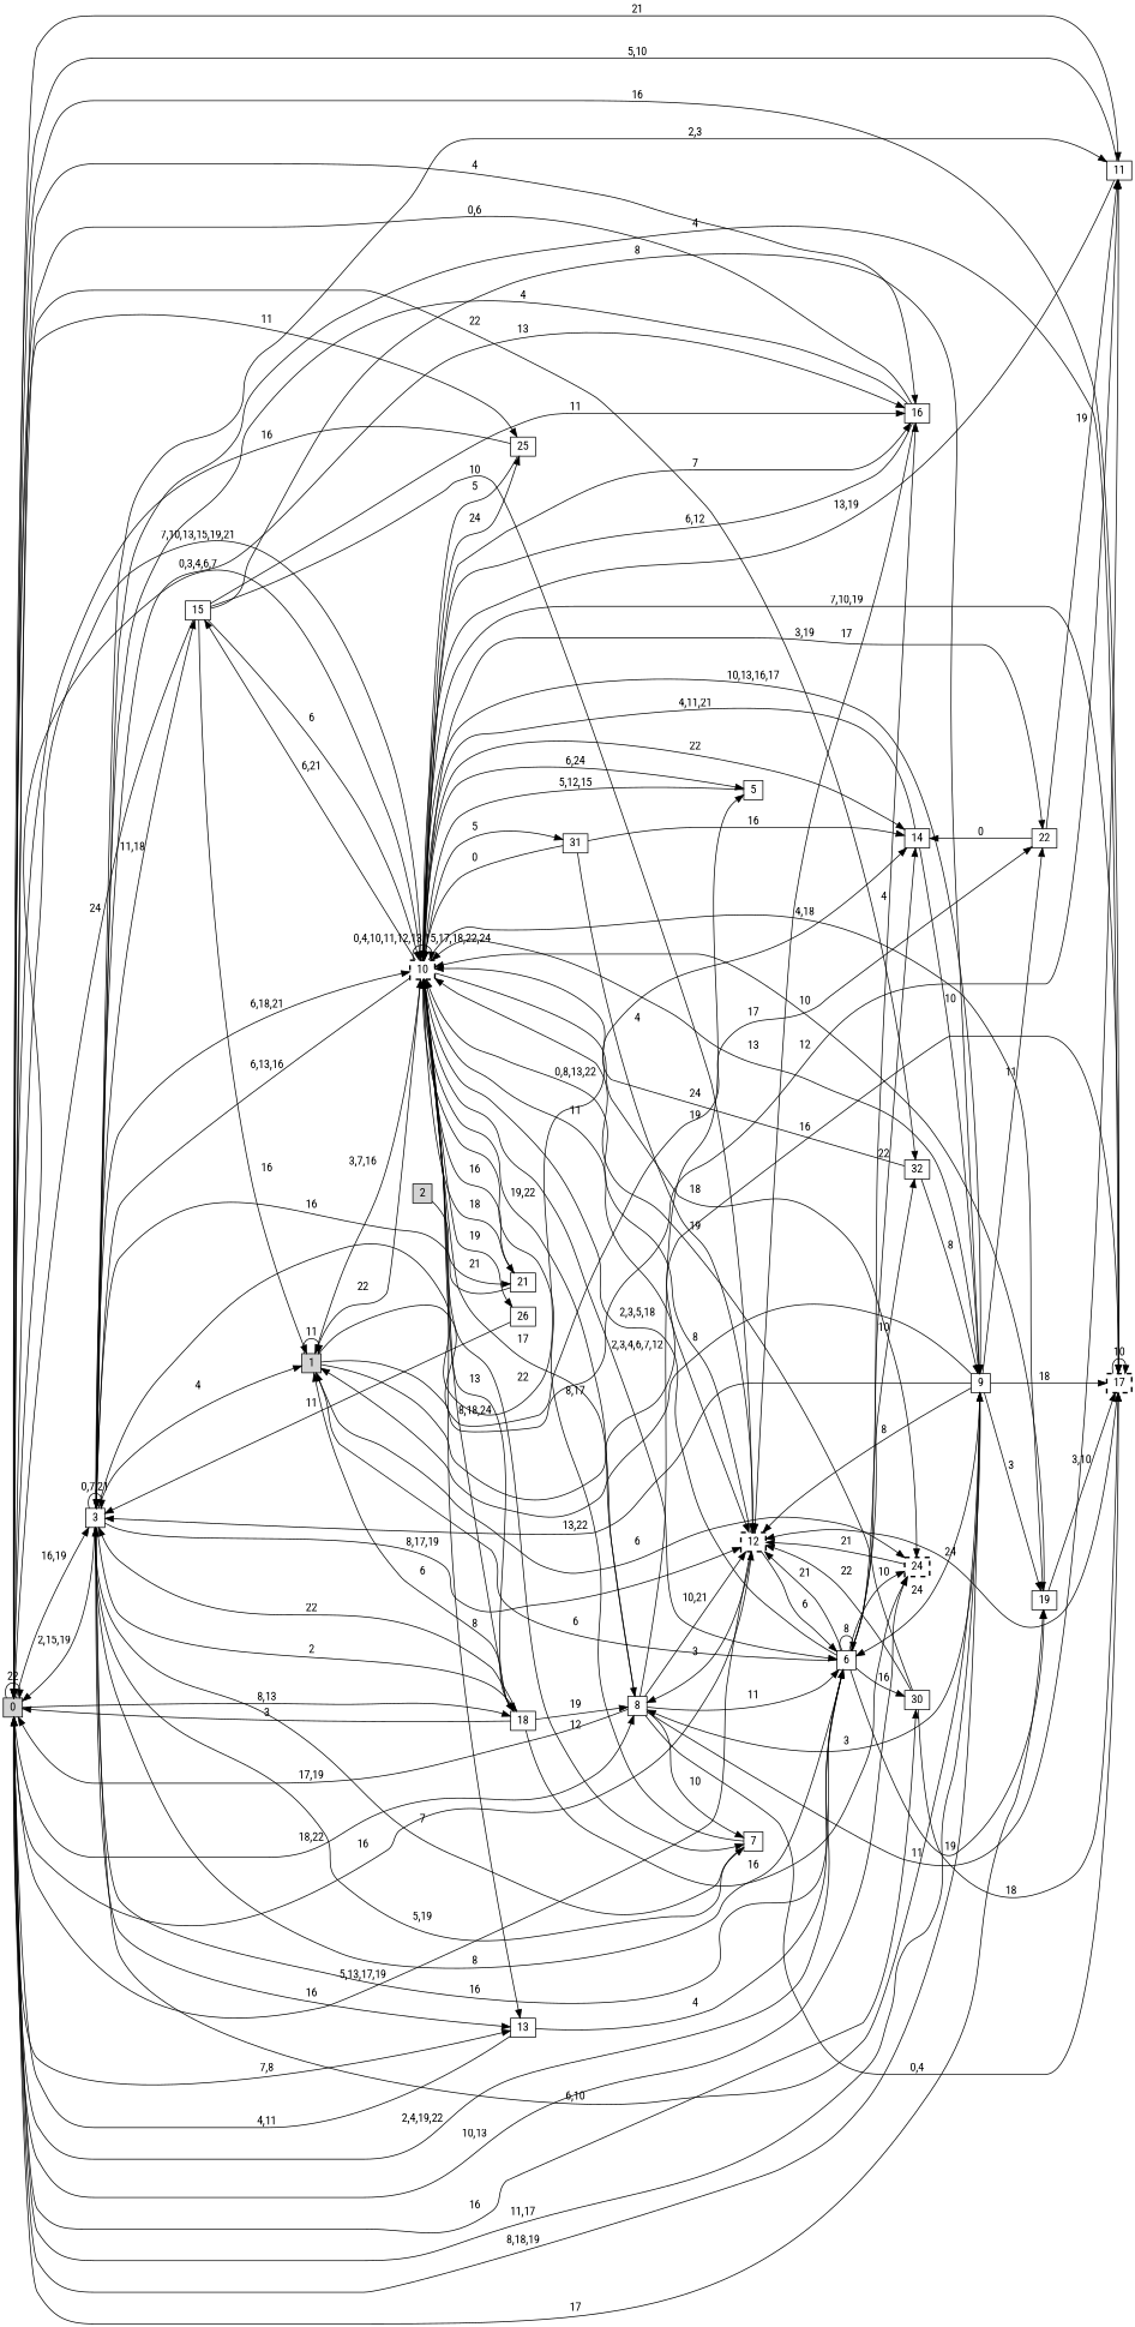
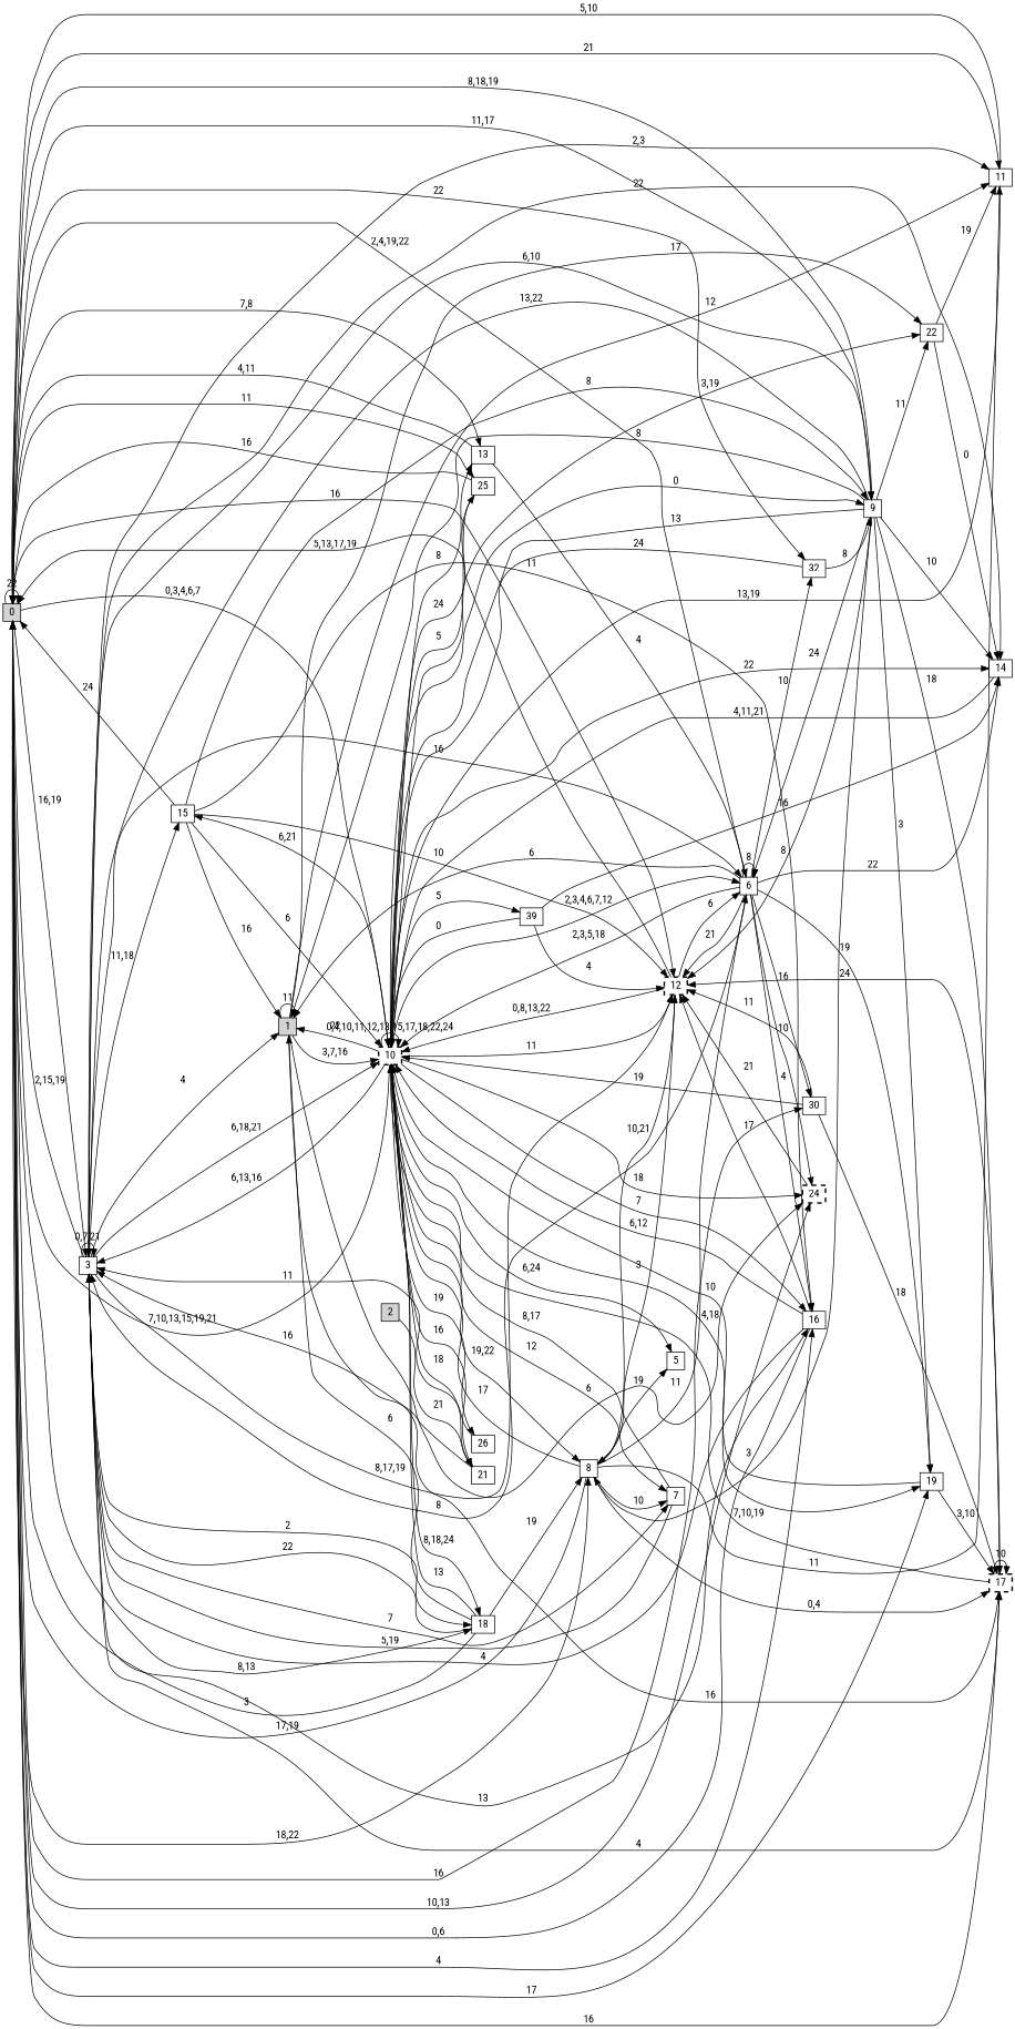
  digraph {
    fontname="Roboto Condensed"
    rankdir=LR
    node [fontname="Roboto Condensed" shape=box]
    edge [fontname="Roboto Condensed"]
    n1 [height=0.1 label=0 style=filled width=0.1]
    n2 [height=0.1 label=3 width=0.1]
    n3 [height=0.1 label=8 width=0.1]
    n4 [height=0.1 label=9 width=0.1]
    n5 [height=0.1 label=10 style="bold,dashed" width=0.1]
    n6 [height=0.1 label=11 width=0.1]
    n7 [height=0.1 label=12 style="bold,dashed" width=0.1]
    n8 [height=0.1 label=13 width=0.1]
    n9 [height=0.1 label=16 width=0.1]
    n10 [height=0.1 label=18 width=0.1]
    n11 [height=0.1 label=24 style="bold,dashed" width=0.1]
    n12 [height=0.1 label=25 width=0.1]
    n13 [height=0.1 label=30 width=0.1]
    n14 [height=0.1 label=32 width=0.1]
    n15 [height=0.1 label=19 width=0.1]
    n16 [height=0.1 label=1 style=filled width=0.1]
    n17 [height=0.1 label=17 style="bold,dashed" width=0.1]
    n18 [height=0.1 label=6 width=0.1]
    n19 [height=0.1 label=7 width=0.1]
    n20 [height=0.1 label=14 width=0.1]
    n21 [height=0.1 label=15 width=0.1]
    n22 [height=0.1 label=5 width=0.1]
    n23 [height=0.1 label=22 width=0.1]
-   n24 [height=0.1 label=31 width=0.1]
+   n24 [height=0.1 label=39 width=0.1]
    n25 [height=0.1 label=21 width=0.1]
    n26 [height=0.1 label=26 width=0.1]
    n27 [height=0.1 label=2 style=filled width=0.1]
    n1 -> n1 [label=22]
    n1 -> n2 [label="16,19"]
    n1 -> n3 [label="18,22"]
    n1 -> n4 [label="11,17"]
    n1 -> n5 [label="0,3,4,6,7"]
    n1 -> n6 [label=21]
    n1 -> n7 [label=16]
    n1 -> n8 [label="7,8"]
    n1 -> n9 [label=4]
    n1 -> n10 [label="8,13"]
    n1 -> n11 [label="10,13"]
    n1 -> n12 [label=11]
    n1 -> n13 [label=16]
    n1 -> n14 [label=22]
    n1 -> n15 [label=17]
    n2 -> n1 [label="2,15,19"]
    n2 -> n2 [label="0,7,21"]
    n2 -> n4 [label="6,10"]
    n2 -> n5 [label="6,18,21"]
    n2 -> n6 [label="2,3"]
    n2 -> n7 [label="8,17,19"]
-   n2 -> n8 [label=16]
    n2 -> n9 [label=13]
    n2 -> n10 [label=2]
    n2 -> n16 [label=4]
    n2 -> n17 [label=4]
    n2 -> n18 [label=16]
    n2 -> n19 [label=7]
    n2 -> n20 [label=22]
    n2 -> n21 [label="11,18"]
    n3 -> n1 [label="17,19"]
    n3 -> n5 [label=17]
    n3 -> n6 [label=11]
    n3 -> n7 [label="10,21"]
    n3 -> n17 [label="0,4"]
    n3 -> n18 [label=11]
    n3 -> n19 [label=10]
    n3 -> n22 [label=19]
    n4 -> n1 [label="8,18,19"]
    n4 -> n2 [label="13,22"]
    n4 -> n3 [label=3]
    n4 -> n5 [label=13]
    n4 -> n7 [label=8]
    n4 -> n15 [label=3]
    n4 -> n16 [label=8]
    n4 -> n17 [label=18]
    n4 -> n18 [label=24]
-   n20 -> n4 [label=10]
+   n4 -> n20 [label=10]
    n4 -> n23 [label=11]
    n5 -> n1 [label="7,10,13,15,19,21"]
    n5 -> n2 [label="6,13,16"]
    n5 -> n3 [label="19,22"]
-   n5 -> n4 [label="10,13,16,17"]
+   n5 -> n4 [label=0]
    n5 -> n5 [label="0,4,10,11,12,13,15,17,18,22,24"]
    n5 -> n7 [label=11]
    n5 -> n8 [label=8]
    n5 -> n9 [label=7]
    n5 -> n10 [label="8,18,24"]
    n5 -> n11 [label=18]
    n5 -> n12 [label=24]
    n5 -> n15 [label="4,18"]
    n5 -> n16 [label=22]
    n5 -> n18 [label="2,3,4,6,7,12"]
    n5 -> n19 [label=12]
    n5 -> n20 [label=22]
    n5 -> n21 [label="6,21"]
    n5 -> n22 [label="6,24"]
    n5 -> n23 [label="3,19"]
    n5 -> n24 [label=5]
    n5 -> n25 [label=16]
    n5 -> n26 [label=19]
    n6 -> n1 [label="5,10"]
    n6 -> n5 [label="13,19"]
    n7 -> n1 [label="5,13,17,19"]
    n7 -> n3 [label=3]
    n7 -> n5 [label="0,8,13,22"]
    n7 -> n18 [label=6]
    n8 -> n1 [label="4,11"]
    n8 -> n18 [label=4]
    n9 -> n1 [label="0,6"]
    n9 -> n2 [label=4]
    n9 -> n5 [label="6,12"]
    n9 -> n7 [label=17]
    n10 -> n1 [label=3]
    n10 -> n2 [label=22]
    n10 -> n3 [label=19]
    n10 -> n5 [label=13]
-   n10 -> n11 [label=16]
    n10 -> n16 [label=6]
    n11 -> n7 [label=21]
    n12 -> n1 [label=16]
    n12 -> n5 [label=5]
    n13 -> n5 [label=19]
-   n13 -> n7 [label=22]
+   n13 -> n7 [label=11]
    n13 -> n17 [label=18]
    n14 -> n4 [label=8]
    n14 -> n5 [label=24]
    n15 -> n5 [label=10]
    n15 -> n17 [label="3,10"]
    n16 -> n5 [label="3,7,16"]
    n16 -> n6 [label=12]
    n16 -> n11 [label=6]
    n16 -> n16 [label=11]
    n16 -> n17 [label=16]
    n16 -> n23 [label=17]
    n17 -> n1 [label=16]
    n17 -> n5 [label="7,10,19"]
    n17 -> n7 [label=24]
    n17 -> n17 [label=10]
    n18 -> n1 [label="2,4,19,22"]
    n18 -> n2 [label=8]
    n18 -> n5 [label="2,3,5,18"]
    n18 -> n7 [label=21]
    n18 -> n9 [label=4]
    n18 -> n11 [label=10]
    n18 -> n13 [label=16]
    n18 -> n14 [label=10]
    n18 -> n15 [label=19]
    n18 -> n16 [label=6]
    n18 -> n18 [label=8]
    n18 -> n20 [label=22]
    n19 -> n2 [label="5,19"]
    n19 -> n5 [label="8,17"]
    n20 -> n5 [label="4,11,21"]
    n21 -> n1 [label=24]
    n21 -> n4 [label=8]
    n21 -> n5 [label=6]
    n21 -> n7 [label=10]
    n21 -> n9 [label=11]
    n21 -> n16 [label=16]
-   n22 -> n5 [label="5,12,15"]
    n23 -> n6 [label=19]
    n23 -> n20 [label=0]
    n24 -> n5 [label=0]
    n24 -> n7 [label=4]
    n24 -> n20 [label=16]
    n25 -> n2 [label=16]
    n25 -> n5 [label=18]
    n26 -> n2 [label=11]
    n27 -> n25 [label=21]
  }
